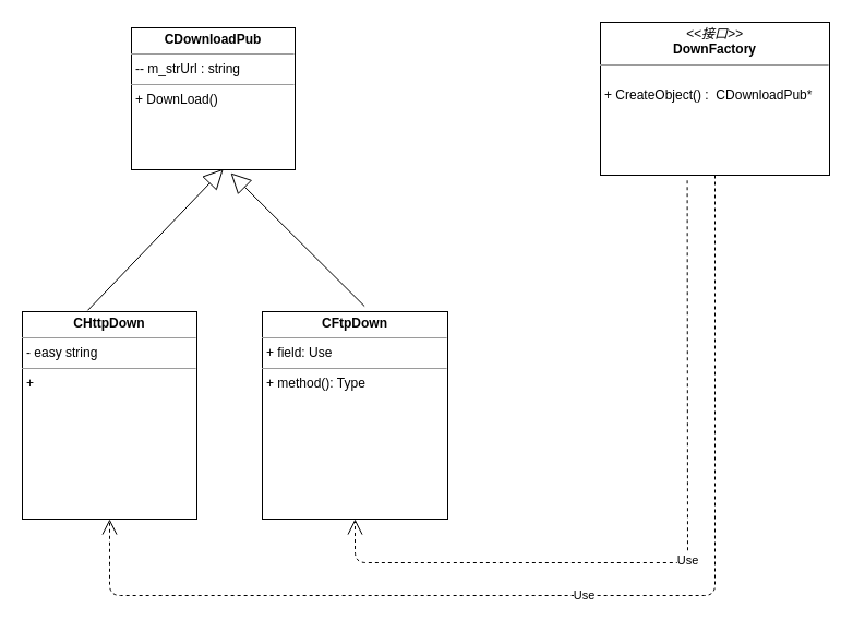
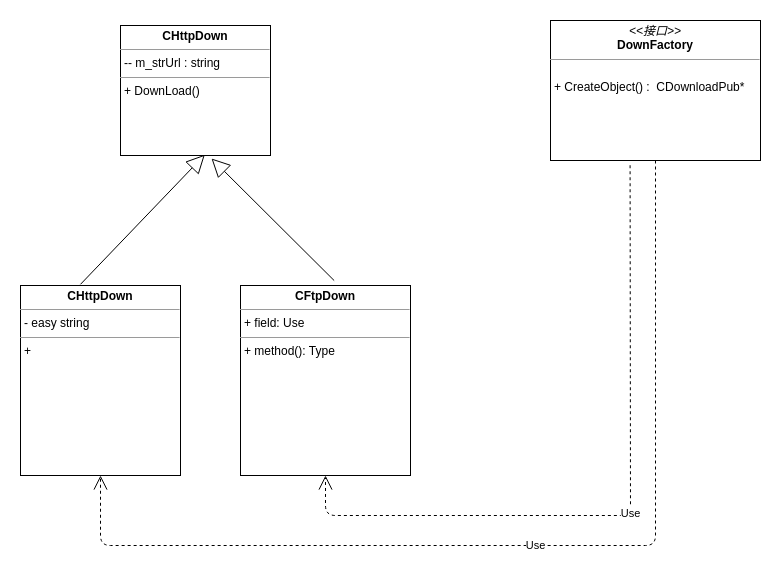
  <mxCell id="0" />
  <mxCell id="1" parent="0" />
- <mxCell id="2" value="&lt;p style=&quot;margin: 0px ; margin-top: 4px ; text-align: center&quot;&gt;&lt;b&gt;&lt;font style=&quot;vertical-align: inherit&quot;&gt;&lt;font style=&quot;vertical-align: inherit&quot;&gt;CDownloadPub&lt;/font&gt;&lt;/font&gt;&lt;/b&gt;&lt;/p&gt;&lt;hr size=&quot;1&quot;&gt;&lt;p style=&quot;margin: 0px ; margin-left: 4px&quot;&gt;&lt;font style=&quot;vertical-align: inherit&quot;&gt;&lt;font style=&quot;vertical-align: inherit&quot;&gt;-- m_strUrl : string&lt;/font&gt;&lt;/font&gt;&lt;/p&gt;&lt;hr size=&quot;1&quot;&gt;&lt;p style=&quot;margin: 0px ; margin-left: 4px&quot;&gt;&lt;font style=&quot;vertical-align: inherit&quot;&gt;&lt;font style=&quot;vertical-align: inherit&quot;&gt;+ DownLoad()&amp;nbsp;&lt;/font&gt;&lt;/font&gt;&lt;/p&gt;" style="verticalAlign=top;align=left;overflow=fill;fontSize=12;fontFamily=Helvetica;html=1;" vertex="1" parent="1"><mxGeometry x="120" y="25" width="150" height="130" as="geometry" /></mxCell>
+ <mxCell id="2" value="&lt;p style=&quot;margin: 0px ; margin-top: 4px ; text-align: center&quot;&gt;&lt;b&gt;&lt;font style=&quot;vertical-align: inherit&quot;&gt;&lt;font style=&quot;vertical-align: inherit&quot;&gt;CHttpDown&lt;/font&gt;&lt;/font&gt;&lt;/b&gt;&lt;/p&gt;&lt;hr size=&quot;1&quot;&gt;&lt;p style=&quot;margin: 0px ; margin-left: 4px&quot;&gt;&lt;font style=&quot;vertical-align: inherit&quot;&gt;&lt;font style=&quot;vertical-align: inherit&quot;&gt;-- m_strUrl : string&lt;/font&gt;&lt;/font&gt;&lt;/p&gt;&lt;hr size=&quot;1&quot;&gt;&lt;p style=&quot;margin: 0px ; margin-left: 4px&quot;&gt;&lt;font style=&quot;vertical-align: inherit&quot;&gt;&lt;font style=&quot;vertical-align: inherit&quot;&gt;+ DownLoad()&amp;nbsp;&lt;/font&gt;&lt;/font&gt;&lt;/p&gt;" style="verticalAlign=top;align=left;overflow=fill;fontSize=12;fontFamily=Helvetica;html=1;" vertex="1" parent="1"><mxGeometry x="120" y="25" width="150" height="130" as="geometry" /></mxCell>
  <mxCell id="3" value="&lt;p style=&quot;margin: 0px ; margin-top: 4px ; text-align: center&quot;&gt;&lt;i&gt;&lt;font style=&quot;vertical-align: inherit&quot;&gt;&lt;font style=&quot;vertical-align: inherit&quot;&gt;&amp;lt;&amp;lt;接口&amp;gt;&amp;gt; &lt;/font&gt;&lt;/font&gt;&lt;/i&gt;&lt;br&gt;&lt;b&gt;&lt;font style=&quot;vertical-align: inherit&quot;&gt;&lt;font style=&quot;vertical-align: inherit&quot;&gt;DownFactory&lt;/font&gt;&lt;/font&gt;&lt;/b&gt;&lt;/p&gt;&lt;hr size=&quot;1&quot;&gt;&lt;p style=&quot;margin: 0px ; margin-left: 4px&quot;&gt;&lt;br&gt;&lt;/p&gt;&lt;p style=&quot;margin: 0px ; margin-left: 4px&quot;&gt;+ CreateObject() :&amp;nbsp; CDownloadPub*&lt;/p&gt;" style="verticalAlign=top;align=left;overflow=fill;fontSize=12;fontFamily=Helvetica;html=1;" vertex="1" parent="1"><mxGeometry x="550" y="20" width="210" height="140" as="geometry" /></mxCell>
  <mxCell id="4" value="&lt;p style=&quot;margin: 0px ; margin-top: 4px ; text-align: center&quot;&gt;&lt;b&gt;&lt;font style=&quot;vertical-align: inherit&quot;&gt;&lt;font style=&quot;vertical-align: inherit&quot;&gt;CHttpDown&lt;/font&gt;&lt;/font&gt;&lt;/b&gt;&lt;/p&gt;&lt;hr size=&quot;1&quot;&gt;&lt;p style=&quot;margin: 0px ; margin-left: 4px&quot;&gt;&lt;font style=&quot;vertical-align: inherit&quot;&gt;&lt;font style=&quot;vertical-align: inherit&quot;&gt;- easy string&lt;/font&gt;&lt;/font&gt;&lt;/p&gt;&lt;hr size=&quot;1&quot;&gt;&lt;p style=&quot;margin: 0px ; margin-left: 4px&quot;&gt;&lt;font style=&quot;vertical-align: inherit&quot;&gt;&lt;font style=&quot;vertical-align: inherit&quot;&gt;+&amp;nbsp;&lt;/font&gt;&lt;/font&gt;&lt;/p&gt;" style="verticalAlign=top;align=left;overflow=fill;fontSize=12;fontFamily=Helvetica;html=1;" vertex="1" parent="1"><mxGeometry x="20" y="285" width="160" height="190" as="geometry" /></mxCell>
  <mxCell id="5" value="" style="endArrow=block;endSize=16;endFill=0;html=1;entryX=0.562;entryY=0.994;entryDx=0;entryDy=0;entryPerimeter=0;" edge="1" parent="1" target="2"><mxGeometry width="160" relative="1" as="geometry"><mxPoint x="80" y="283.82" as="sourcePoint" /><mxPoint x="240" y="283.82" as="targetPoint" /><Array as="points" /></mxGeometry></mxCell>
  <mxCell id="6" value="&lt;p style=&quot;margin: 0px ; margin-top: 4px ; text-align: center&quot;&gt;&lt;b&gt;CFtpDown&lt;/b&gt;&lt;/p&gt;&lt;hr size=&quot;1&quot;&gt;&lt;p style=&quot;margin: 0px ; margin-left: 4px&quot;&gt;+ field: Use&lt;/p&gt;&lt;hr size=&quot;1&quot;&gt;&lt;p style=&quot;margin: 0px ; margin-left: 4px&quot;&gt;+ method(): Type&lt;/p&gt;" style="verticalAlign=top;align=left;overflow=fill;fontSize=12;fontFamily=Helvetica;html=1;" vertex="1" parent="1"><mxGeometry x="240" y="285" width="170" height="190" as="geometry" /></mxCell>
  <mxCell id="7" value="" style="endArrow=block;endSize=16;endFill=0;html=1;exitX=0.551;exitY=-0.026;exitDx=0;exitDy=0;exitPerimeter=0;" edge="1" parent="1" source="6"><mxGeometry width="160" relative="1" as="geometry"><mxPoint x="90" y="293.82" as="sourcePoint" /><mxPoint x="211" y="158" as="targetPoint" /><Array as="points" /></mxGeometry></mxCell>
  <mxCell id="8" value="Use" style="endArrow=open;endSize=12;dashed=1;html=1;exitX=0.5;exitY=1;exitDx=0;exitDy=0;" edge="1" parent="1" source="3" target="4"><mxGeometry width="160" relative="1" as="geometry"><mxPoint x="20" y="495" as="sourcePoint" /><mxPoint x="50" y="555" as="targetPoint" /><Array as="points"><mxPoint x="655" y="545" /><mxPoint x="100" y="545" /></Array></mxGeometry></mxCell>
  <mxCell id="9" value="Use" style="endArrow=open;endSize=12;dashed=1;html=1;entryX=0.5;entryY=1;entryDx=0;entryDy=0;exitX=0.379;exitY=1.034;exitDx=0;exitDy=0;exitPerimeter=0;" edge="1" parent="1" source="3" target="6"><mxGeometry width="160" relative="1" as="geometry"><mxPoint x="20" y="585" as="sourcePoint" /><mxPoint x="180" y="585" as="targetPoint" /><Array as="points"><mxPoint x="630" y="515" /><mxPoint x="325" y="515" /></Array></mxGeometry></mxCell>
